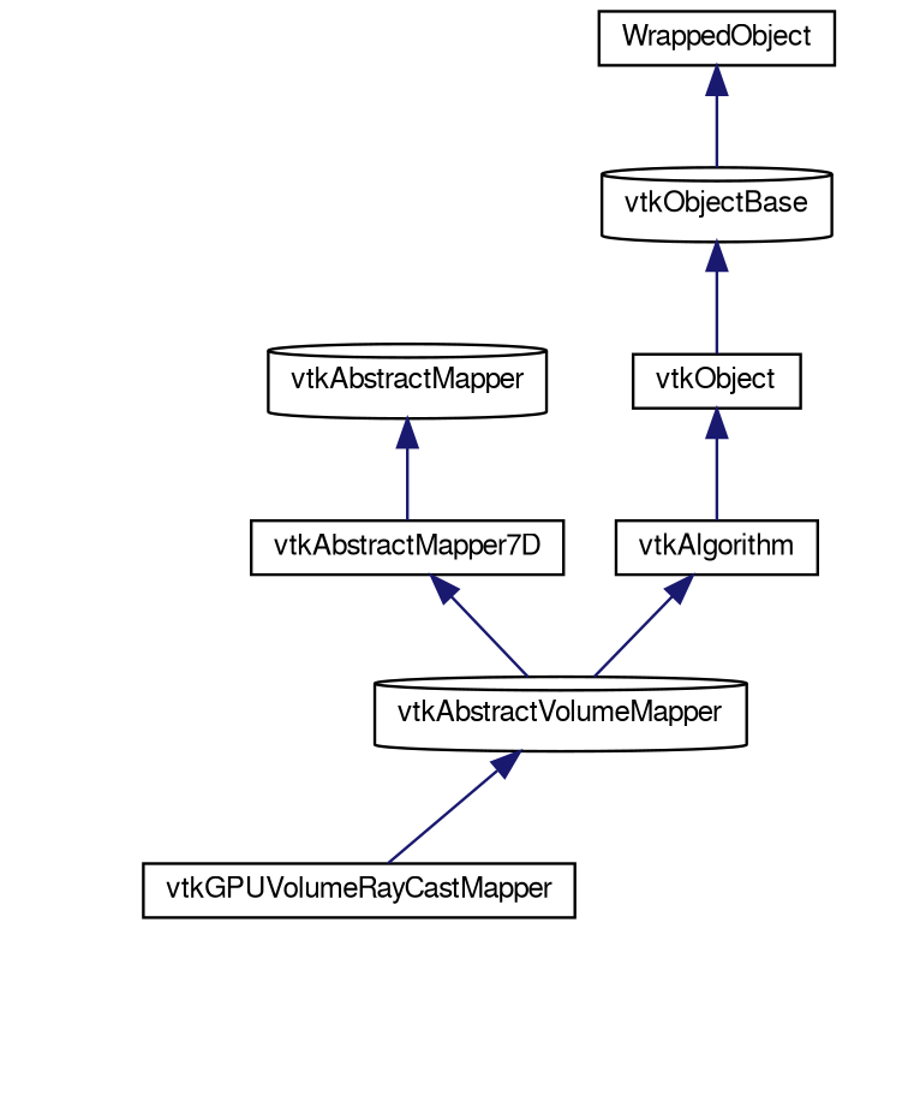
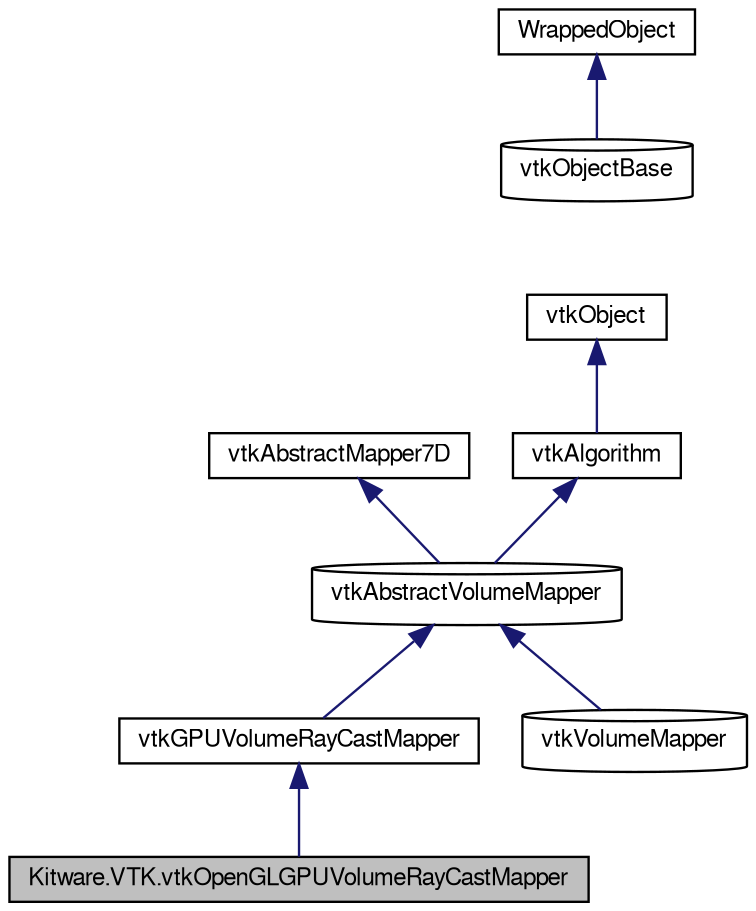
  digraph {
    node [color=black fontname=FreeSans fontsize=10 shape=box]
    edge [color=midnightblue dir=back fontname=FreeSans fontsize=10 labelfontname=FreeSans labelfontsize=10 style=solid]
+   n1 [fillcolor=grey75 fontcolor=black height=0.2 label="Kitware.VTK.vtkOpenGLGPUVolumeRayCastMapper" style=filled width=0.4]
    n2 [height=0.2 label=vtkGPUVolumeRayCastMapper width=0.4]
+   n3 [height=0.2 label=vtkVolumeMapper shape=cylinder width=0.4]
    n4 [height=0.2 label=vtkAbstractVolumeMapper shape=cylinder width=0.4]
    n5 [height=0.2 label=vtkAbstractMapper7D width=0.4]
-   n6 [height=0.2 label=vtkAbstractMapper shape=cylinder width=0.4]
    n7 [height=0.2 label=vtkAlgorithm width=0.4]
    n8 [height=0.2 label=vtkObject width=0.4]
    n9 [height=0.2 label=vtkObjectBase shape=cylinder width=0.4]
    n10 [height=0.2 label=WrappedObject width=0.4]
+   n2 -> n1
    n4 -> n2
+   n4 -> n3
    n5 -> n4
-   n6 -> n5
    n7 -> n4
    n8 -> n7
-   n9 -> n8
    n10 -> n9
  }
